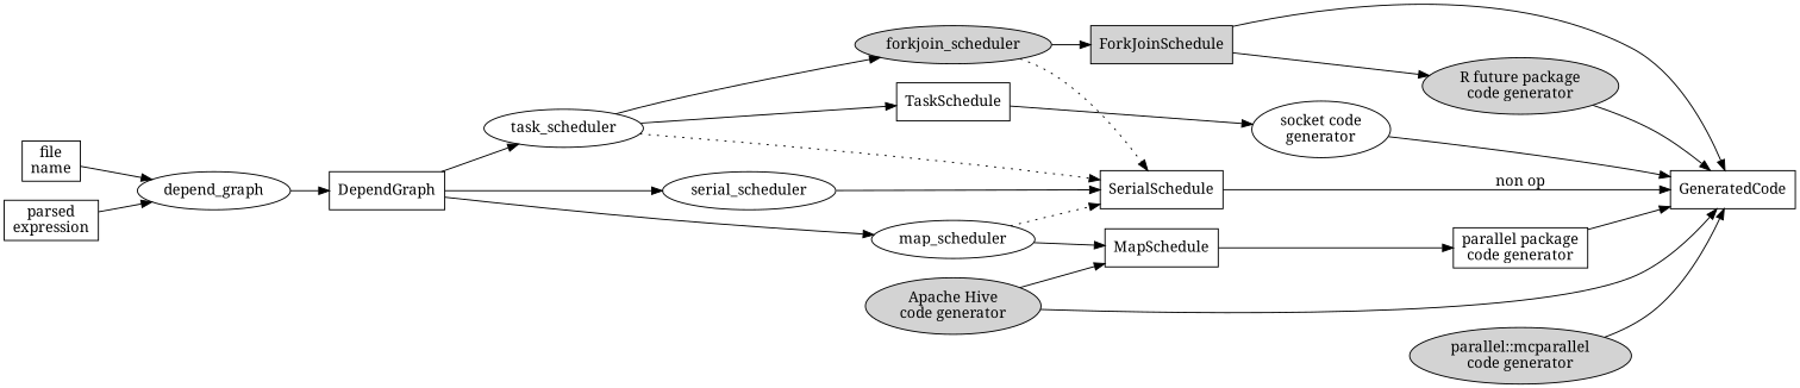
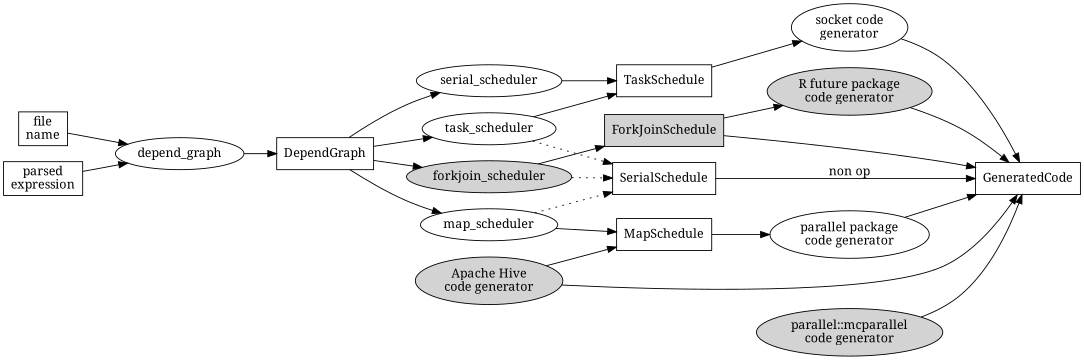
  digraph {
    fontname="Noto Serif"
    labeljust=right
    rankdir=LR
    node [fontname="Noto Serif" shape=oval]
    edge [fontname="Noto Serif"]
    n1 [label="file\nname" shape=rectangle]
    depend_graph
    DependGraph [shape=rectangle]
    n4 [label="parsed\nexpression" shape=rectangle]
    serial_scheduler
    task_scheduler
    map_scheduler
    forkjoin_scheduler [style=filled]
    SerialSchedule [shape=rectangle]
    TaskSchedule [shape=rectangle]
    MapSchedule [shape=rectangle]
    ForkJoinSchedule [shape=rectangle style=filled]
    n13 [label="socket code\ngenerator"]
    GeneratedCode [shape=rectangle]
-   n15 [label="parallel package\ncode generator" shape=box]
+   n15 [label="parallel package\ncode generator"]
    n16 [label="Apache Hive\ncode generator" style=filled]
    n17 [label="R future package\ncode generator" style=filled]
    n18 [label="parallel::mcparallel\ncode generator" style=filled]
    n1 -> depend_graph
    depend_graph -> DependGraph
    DependGraph -> serial_scheduler
    DependGraph -> task_scheduler
    DependGraph -> map_scheduler
-   task_scheduler -> forkjoin_scheduler
+   DependGraph -> forkjoin_scheduler
    n4 -> depend_graph
-   serial_scheduler -> SerialSchedule
+   serial_scheduler -> TaskSchedule
    task_scheduler -> SerialSchedule [style=dotted]
    task_scheduler -> TaskSchedule
    map_scheduler -> SerialSchedule [style=dotted]
    map_scheduler -> MapSchedule
    forkjoin_scheduler -> SerialSchedule [style=dotted]
    forkjoin_scheduler -> ForkJoinSchedule
    SerialSchedule -> GeneratedCode [label="non op"]
    TaskSchedule -> n13
    MapSchedule -> n15
    ForkJoinSchedule -> GeneratedCode
    ForkJoinSchedule -> n17
    n13 -> GeneratedCode
    n15 -> GeneratedCode
    n16 -> MapSchedule
    n16 -> GeneratedCode
    n17 -> GeneratedCode
    n18 -> GeneratedCode
  }
